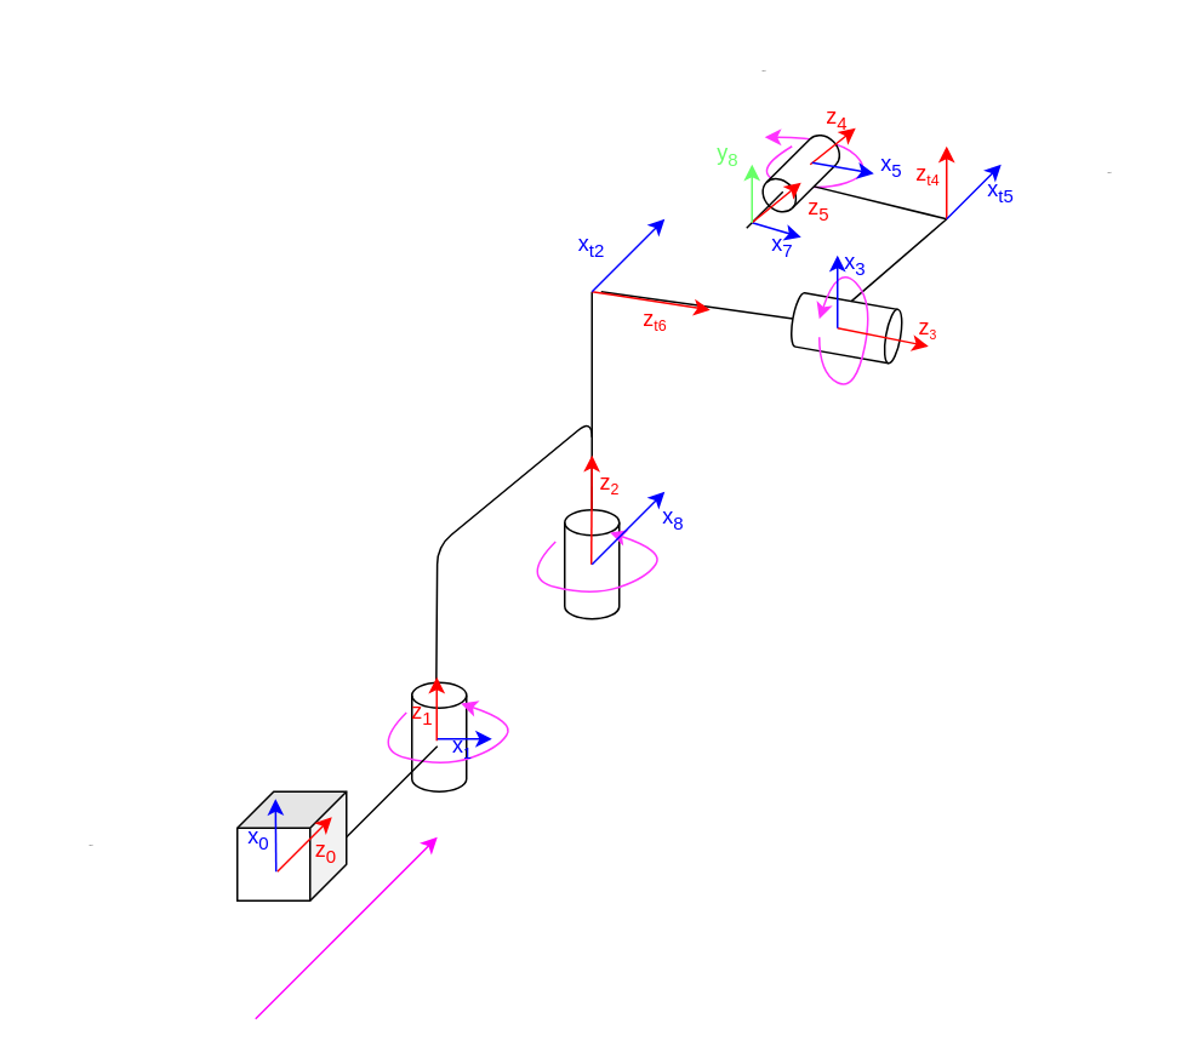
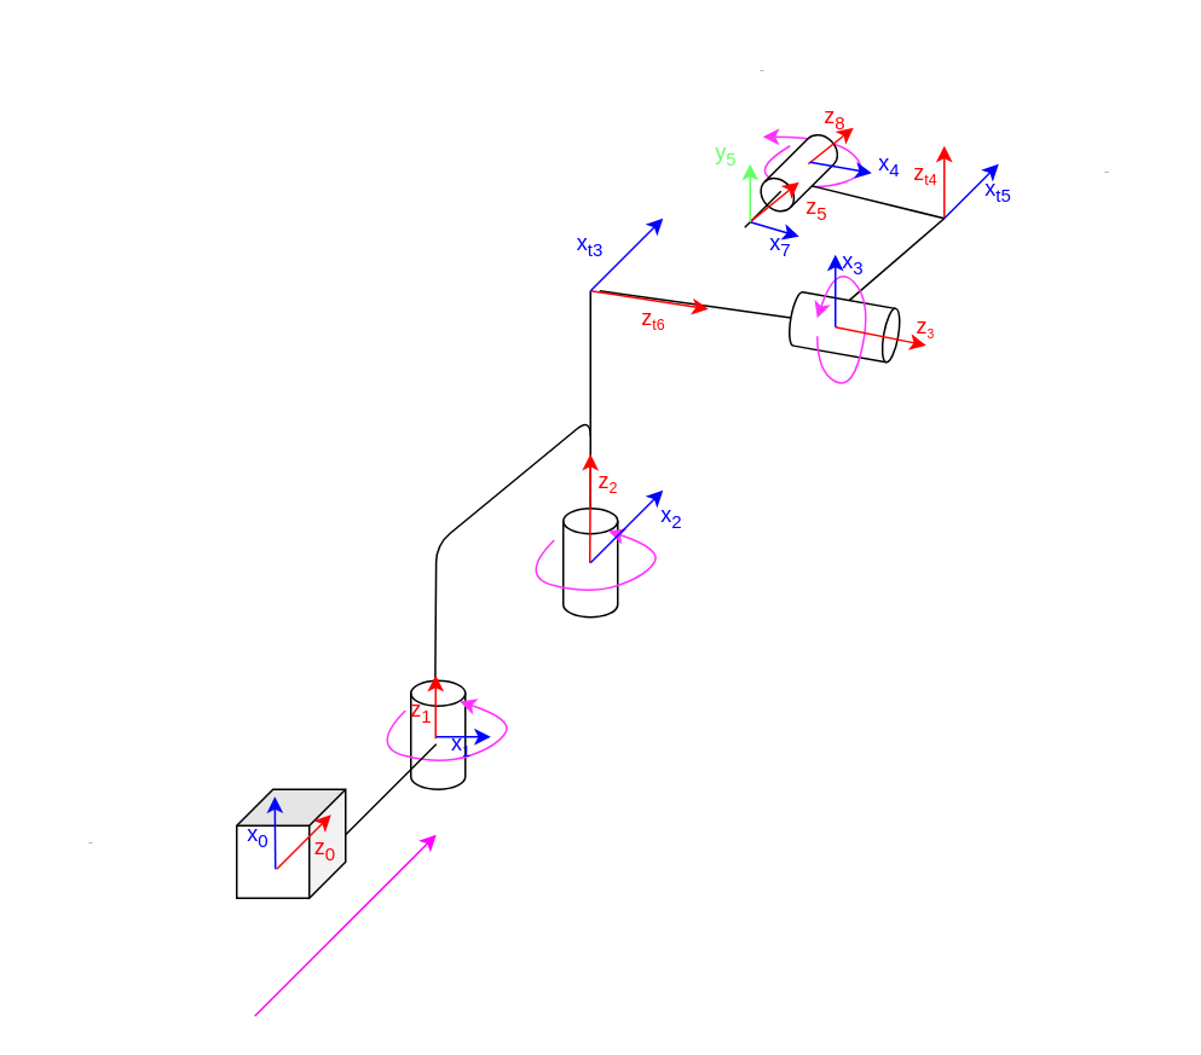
  <mxCell id="0" />
  <mxCell id="1" parent="0" />
  <mxCell id="2" value="" style="shape=cube;whiteSpace=wrap;html=1;boundedLbl=1;backgroundOutline=1;darkOpacity=0.05;darkOpacity2=0.1;rotation=90;" parent="1" vertex="1"><mxGeometry x="130" y="435" width="60" height="60" as="geometry" /></mxCell>
  <mxCell id="3" value="" style="endArrow=classic;html=1;fontColor=#66FF66;fillColor=#d5e8d4;strokeColor=#FF00FF;" parent="1" edge="1"><mxGeometry width="50" height="50" relative="1" as="geometry"><mxPoint x="140" y="560" as="sourcePoint" /><mxPoint x="240" y="460" as="targetPoint" /></mxGeometry></mxCell>
  <mxCell id="4" value="" style="shape=cylinder3;whiteSpace=wrap;html=1;boundedLbl=1;backgroundOutline=1;size=7;" parent="1" vertex="1"><mxGeometry x="226" y="375" width="30" height="60" as="geometry" /></mxCell>
  <mxCell id="5" value="" style="shape=cylinder3;whiteSpace=wrap;html=1;boundedLbl=1;backgroundOutline=1;size=7;fontColor=#66FF66;" parent="1" vertex="1"><mxGeometry x="310" y="280" width="30" height="60" as="geometry" /></mxCell>
  <mxCell id="6" value="" style="endArrow=none;html=1;fontColor=#66FF66;strokeColor=#000000;entryX=0.5;entryY=0;entryDx=0;entryDy=0;entryPerimeter=0;exitX=0.623;exitY=0.02;exitDx=0;exitDy=0;exitPerimeter=0;" parent="1" source="32" target="5" edge="1"><mxGeometry width="50" height="50" relative="1" as="geometry"><mxPoint x="240" y="340" as="sourcePoint" /><mxPoint x="320" y="230" as="targetPoint" /><Array as="points"><mxPoint x="240" y="300" /><mxPoint x="325" y="230" /></Array></mxGeometry></mxCell>
  <mxCell id="7" value="" style="curved=1;endArrow=classic;html=1;fontColor=#66FF66;strokeColor=#FF33FF;" parent="1" edge="1"><mxGeometry width="50" height="50" relative="1" as="geometry"><mxPoint x="305" y="297.5" as="sourcePoint" /><mxPoint x="335" y="292.5" as="targetPoint" /><Array as="points"><mxPoint x="285" y="317.5" /><mxPoint x="325" y="327.5" /><mxPoint x="355" y="317.5" /><mxPoint x="365" y="302.5" /></Array></mxGeometry></mxCell>
  <mxCell id="8" value="" style="curved=1;endArrow=classic;html=1;fontColor=#66FF66;strokeColor=#FF33FF;" parent="1" edge="1"><mxGeometry width="50" height="50" relative="1" as="geometry"><mxPoint x="223" y="391.5" as="sourcePoint" /><mxPoint x="253" y="386.5" as="targetPoint" /><Array as="points"><mxPoint x="203" y="411.5" /><mxPoint x="243" y="421.5" /><mxPoint x="273" y="411.5" /><mxPoint x="283" y="396.5" /></Array></mxGeometry></mxCell>
  <mxCell id="9" value="" style="curved=1;endArrow=classic;html=1;fontColor=#66FF66;strokeColor=#FF33FF;startArrow=none;" parent="1" source="48" edge="1"><mxGeometry width="50" height="50" relative="1" as="geometry"><mxPoint x="420" y="90" as="sourcePoint" /><mxPoint x="420" y="75" as="targetPoint" /><Array as="points"><mxPoint x="410" y="95" /><mxPoint x="450" y="105" /><mxPoint x="480" y="95" /><mxPoint x="460" y="75" /></Array></mxGeometry></mxCell>
  <mxCell id="10" value="" style="shape=cylinder3;whiteSpace=wrap;html=1;boundedLbl=1;backgroundOutline=1;size=4;fontColor=#66FF66;rotation=100;" parent="1" vertex="1"><mxGeometry x="450" y="150" width="30" height="60" as="geometry" /></mxCell>
  <mxCell id="11" value="" style="endArrow=none;html=1;fontColor=#66FF66;strokeColor=#000000;" parent="1" edge="1"><mxGeometry width="50" height="50" relative="1" as="geometry"><mxPoint x="325" y="240" as="sourcePoint" /><mxPoint x="325" y="160" as="targetPoint" /></mxGeometry></mxCell>
  <mxCell id="12" value="" style="endArrow=none;html=1;fontColor=#66FF66;strokeColor=#000000;entryX=0.5;entryY=1;entryDx=0;entryDy=0;entryPerimeter=0;" parent="1" target="10" edge="1"><mxGeometry width="50" height="50" relative="1" as="geometry"><mxPoint x="330" y="160" as="sourcePoint" /><mxPoint x="430" y="170" as="targetPoint" /></mxGeometry></mxCell>
  <mxCell id="13" value="" style="endArrow=none;html=1;fontColor=#66FF66;strokeColor=#000000;exitX=0;exitY=0.5;exitDx=0;exitDy=0;exitPerimeter=0;" parent="1" source="10" edge="1"><mxGeometry width="50" height="50" relative="1" as="geometry"><mxPoint x="470" y="160" as="sourcePoint" /><mxPoint x="520" y="120" as="targetPoint" /></mxGeometry></mxCell>
  <mxCell id="14" value="" style="shape=cylinder3;whiteSpace=wrap;html=1;boundedLbl=1;backgroundOutline=1;size=8.08;fontColor=#66FF66;rotation=-135;" parent="1" vertex="1"><mxGeometry x="430" y="70" width="20" height="50" as="geometry" /></mxCell>
  <mxCell id="15" value="" style="endArrow=none;html=1;fontColor=#66FF66;strokeColor=#000000;exitX=0;exitY=0.5;exitDx=0;exitDy=0;exitPerimeter=0;" parent="1" source="14" edge="1"><mxGeometry width="50" height="50" relative="1" as="geometry"><mxPoint x="477.605" y="175.228" as="sourcePoint" /><mxPoint x="520" y="120" as="targetPoint" /></mxGeometry></mxCell>
  <mxCell id="16" value="" style="curved=1;endArrow=classic;html=1;fontColor=#66FF66;strokeColor=#FF33FF;" parent="1" edge="1"><mxGeometry width="50" height="50" relative="1" as="geometry"><mxPoint x="450" y="185" as="sourcePoint" /><mxPoint x="450" y="175" as="targetPoint" /><Array as="points"><mxPoint x="450" y="205" /><mxPoint x="470" y="215" /><mxPoint x="480" y="165" /><mxPoint x="460" y="145" /></Array></mxGeometry></mxCell>
  <mxCell id="17" value="" style="endArrow=classic;html=1;strokeColor=#FF0000;" parent="1" edge="1"><mxGeometry width="50" height="50" relative="1" as="geometry"><mxPoint x="152" y="479" as="sourcePoint" /><mxPoint x="182" y="449" as="targetPoint" /></mxGeometry></mxCell>
  <mxCell id="18" value="" style="endArrow=classic;html=1;strokeColor=#FF0000;" parent="1" edge="1"><mxGeometry width="50" height="50" relative="1" as="geometry"><mxPoint x="520" y="120" as="sourcePoint" /><mxPoint x="520" y="80" as="targetPoint" /></mxGeometry></mxCell>
  <mxCell id="19" value="" style="endArrow=classic;html=1;strokeColor=#FF0000;" parent="1" edge="1"><mxGeometry width="50" height="50" relative="1" as="geometry"><mxPoint x="460" y="180" as="sourcePoint" /><mxPoint x="510" y="190" as="targetPoint" /></mxGeometry></mxCell>
  <mxCell id="20" value="" style="endArrow=classic;html=1;strokeColor=#FF0000;" parent="1" edge="1"><mxGeometry width="50" height="50" relative="1" as="geometry"><mxPoint x="325" y="160" as="sourcePoint" /><mxPoint x="390" y="170" as="targetPoint" /></mxGeometry></mxCell>
  <mxCell id="21" value="" style="endArrow=classic;html=1;strokeColor=#FF0000;" parent="1" edge="1"><mxGeometry width="50" height="50" relative="1" as="geometry"><mxPoint x="324.66" y="310" as="sourcePoint" /><mxPoint x="325" y="250" as="targetPoint" /></mxGeometry></mxCell>
  <mxCell id="22" value="" style="endArrow=classic;html=1;strokeColor=#FF0000;" parent="1" edge="1"><mxGeometry width="50" height="50" relative="1" as="geometry"><mxPoint x="239.66" y="407" as="sourcePoint" /><mxPoint x="239.66" y="372" as="targetPoint" /></mxGeometry></mxCell>
  <mxCell id="23" value="" style="endArrow=classic;html=1;strokeColor=#FF0000;" parent="1" edge="1"><mxGeometry width="50" height="50" relative="1" as="geometry"><mxPoint x="445" y="90" as="sourcePoint" /><mxPoint x="470" y="70" as="targetPoint" /></mxGeometry></mxCell>
  <mxCell id="24" value="" style="endArrow=classic;html=1;strokeColor=#0000FF;" parent="1" edge="1"><mxGeometry width="50" height="50" relative="1" as="geometry"><mxPoint x="151.31" y="479" as="sourcePoint" /><mxPoint x="151" y="439" as="targetPoint" /></mxGeometry></mxCell>
  <mxCell id="25" value="" style="endArrow=classic;html=1;strokeColor=#0000FF;" parent="1" edge="1"><mxGeometry width="50" height="50" relative="1" as="geometry"><mxPoint x="240" y="406" as="sourcePoint" /><mxPoint x="270" y="406" as="targetPoint" /></mxGeometry></mxCell>
  <mxCell id="26" value="" style="endArrow=classic;html=1;strokeColor=#0000FF;" parent="1" edge="1"><mxGeometry width="50" height="50" relative="1" as="geometry"><mxPoint x="325" y="310" as="sourcePoint" /><mxPoint x="365" y="270" as="targetPoint" /></mxGeometry></mxCell>
  <mxCell id="27" value="" style="endArrow=classic;html=1;strokeColor=#0000FF;" parent="1" edge="1"><mxGeometry width="50" height="50" relative="1" as="geometry"><mxPoint x="325" y="160" as="sourcePoint" /><mxPoint x="365" y="120" as="targetPoint" /></mxGeometry></mxCell>
  <mxCell id="28" value="" style="endArrow=classic;html=1;strokeColor=#0000FF;" parent="1" edge="1"><mxGeometry width="50" height="50" relative="1" as="geometry"><mxPoint x="460" y="180" as="sourcePoint" /><mxPoint x="460" y="140" as="targetPoint" /></mxGeometry></mxCell>
  <mxCell id="29" value="" style="endArrow=classic;html=1;strokeColor=#0000FF;" parent="1" edge="1"><mxGeometry width="50" height="50" relative="1" as="geometry"><mxPoint x="520" y="120" as="sourcePoint" /><mxPoint x="550" y="90" as="targetPoint" /></mxGeometry></mxCell>
  <mxCell id="30" value="" style="endArrow=classic;html=1;strokeColor=#0000FF;entryX=0;entryY=0.5;entryDx=0;entryDy=0;" parent="1" edge="1" target="36"><mxGeometry width="50" height="50" relative="1" as="geometry"><mxPoint x="446" y="89" as="sourcePoint" /><mxPoint x="406" y="79" as="targetPoint" /></mxGeometry></mxCell>
  <mxCell id="31" value="z&lt;sub&gt;0&lt;/sub&gt;" style="text;html=1;strokeColor=none;fillColor=none;align=center;verticalAlign=middle;whiteSpace=wrap;rounded=0;fontColor=#FF0000;" parent="1" vertex="1"><mxGeometry x="149" y="453" width="60" height="30" as="geometry" /></mxCell>
  <mxCell id="32" value="z&lt;sub&gt;1&lt;/sub&gt;" style="text;html=1;strokeColor=none;fillColor=none;align=center;verticalAlign=middle;whiteSpace=wrap;rounded=0;fontColor=#FF0000;" parent="1" vertex="1"><mxGeometry x="202" y="377" width="60" height="30" as="geometry" /></mxCell>
  <mxCell id="33" value="z&lt;span style=&quot;font-size: 10px&quot;&gt;&lt;sub&gt;2&lt;/sub&gt;&lt;/span&gt;" style="text;html=1;strokeColor=none;fillColor=none;align=center;verticalAlign=middle;whiteSpace=wrap;rounded=0;fontColor=#FF0000;" parent="1" vertex="1"><mxGeometry x="305" y="250" width="60" height="30" as="geometry" /></mxCell>
  <mxCell id="34" value="z&lt;span style=&quot;font-size: 8.333px&quot;&gt;&lt;sub&gt;3&lt;/sub&gt;&lt;/span&gt;" style="text;html=1;strokeColor=none;fillColor=none;align=center;verticalAlign=middle;whiteSpace=wrap;rounded=0;fontColor=#FF0000;" parent="1" vertex="1"><mxGeometry x="480" y="165" width="60" height="30" as="geometry" /></mxCell>
  <mxCell id="35" value="z&lt;span style=&quot;font-size: 10px&quot;&gt;&lt;sub&gt;t6&lt;/sub&gt;&lt;/span&gt;" style="text;html=1;strokeColor=none;fillColor=none;align=center;verticalAlign=middle;whiteSpace=wrap;rounded=0;fontColor=#FF0000;" parent="1" vertex="1"><mxGeometry x="330" y="160" width="60" height="30" as="geometry" /></mxCell>
  <mxCell id="36" value="z&lt;span style=&quot;font-size: 10px&quot;&gt;&lt;sub&gt;t4&lt;/sub&gt;&lt;/span&gt;" style="text;html=1;strokeColor=none;fillColor=none;align=center;verticalAlign=middle;whiteSpace=wrap;rounded=0;fontColor=#FF0000;" parent="1" vertex="1"><mxGeometry x="480" y="80" width="60" height="30" as="geometry" /></mxCell>
  <mxCell id="37" value="x&lt;sub&gt;0&lt;/sub&gt;" style="text;html=1;strokeColor=none;fillColor=none;align=center;verticalAlign=middle;whiteSpace=wrap;rounded=0;fontColor=#0000FF;" parent="1" vertex="1"><mxGeometry x="112" y="446" width="60" height="30" as="geometry" /></mxCell>
  <mxCell id="38" value="x&lt;span style=&quot;font-size: 10px&quot;&gt;&lt;sub&gt;1&lt;/sub&gt;&lt;/span&gt;" style="text;html=1;strokeColor=none;fillColor=none;align=center;verticalAlign=middle;whiteSpace=wrap;rounded=0;fontColor=#0000FF;" parent="1" vertex="1"><mxGeometry x="224" y="395" width="60" height="30" as="geometry" /></mxCell>
- <mxCell id="39" value="x&lt;sub&gt;8&lt;/sub&gt;" style="text;html=1;strokeColor=none;fillColor=none;align=center;verticalAlign=middle;whiteSpace=wrap;rounded=0;fontColor=#0000FF;" parent="1" vertex="1"><mxGeometry x="340" y="270" width="60" height="30" as="geometry" /></mxCell>
+ <mxCell id="39" value="x&lt;sub&gt;2&lt;/sub&gt;" style="text;html=1;strokeColor=none;fillColor=none;align=center;verticalAlign=middle;whiteSpace=wrap;rounded=0;fontColor=#0000FF;" parent="1" vertex="1"><mxGeometry x="340" y="270" width="60" height="30" as="geometry" /></mxCell>
  <mxCell id="40" value="x&lt;sub&gt;3&lt;/sub&gt;" style="text;html=1;strokeColor=none;fillColor=none;align=center;verticalAlign=middle;whiteSpace=wrap;rounded=0;fontColor=#0000FF;" parent="1" vertex="1"><mxGeometry x="440" y="130" width="60" height="30" as="geometry" /></mxCell>
- <mxCell id="41" value="x&lt;sub&gt;5&lt;/sub&gt;" style="text;html=1;strokeColor=none;fillColor=none;align=center;verticalAlign=middle;whiteSpace=wrap;rounded=0;fontColor=#0000FF;" parent="1" vertex="1"><mxGeometry x="460" y="76" width="60" height="30" as="geometry" /></mxCell>
- <mxCell id="42" value="x&lt;sub&gt;t2&lt;/sub&gt;" style="text;html=1;strokeColor=none;fillColor=none;align=center;verticalAlign=middle;whiteSpace=wrap;rounded=0;fontColor=#0000FF;" parent="1" vertex="1"><mxGeometry x="295" y="120" width="60" height="30" as="geometry" /></mxCell>
+ <mxCell id="41" value="x&lt;sub&gt;4&lt;/sub&gt;" style="text;html=1;strokeColor=none;fillColor=none;align=center;verticalAlign=middle;whiteSpace=wrap;rounded=0;fontColor=#0000FF;" parent="1" vertex="1"><mxGeometry x="460" y="76" width="60" height="30" as="geometry" /></mxCell>
+ <mxCell id="42" value="x&lt;sub&gt;t3&lt;/sub&gt;" style="text;html=1;strokeColor=none;fillColor=none;align=center;verticalAlign=middle;whiteSpace=wrap;rounded=0;fontColor=#0000FF;" parent="1" vertex="1"><mxGeometry x="295" y="120" width="60" height="30" as="geometry" /></mxCell>
  <mxCell id="43" value="x&lt;sub&gt;t5&lt;/sub&gt;" style="text;html=1;strokeColor=none;fillColor=none;align=center;verticalAlign=middle;whiteSpace=wrap;rounded=0;fontColor=#0000FF;" parent="1" vertex="1"><mxGeometry x="520" y="90" width="60" height="30" as="geometry" /></mxCell>
  <mxCell id="44" value="" style="endArrow=none;html=1;fontColor=#66FF66;strokeColor=#000000;" parent="1" edge="1"><mxGeometry width="50" height="50" relative="1" as="geometry"><mxPoint x="410" y="125" as="sourcePoint" /><mxPoint x="430" y="105" as="targetPoint" /></mxGeometry></mxCell>
  <mxCell id="45" value="" style="endArrow=classic;html=1;strokeColor=#0000FF;entryX=0;entryY=0;entryDx=0;entryDy=0;" parent="1" edge="1" target="40"><mxGeometry width="50" height="50" relative="1" as="geometry"><mxPoint x="413" y="122" as="sourcePoint" /><mxPoint x="373" y="112" as="targetPoint" /></mxGeometry></mxCell>
  <mxCell id="46" value="" style="endArrow=classic;html=1;strokeColor=#FF0000;" parent="1" edge="1"><mxGeometry width="50" height="50" relative="1" as="geometry"><mxPoint x="413" y="122" as="sourcePoint" /><mxPoint x="440" y="100" as="targetPoint" /></mxGeometry></mxCell>
  <mxCell id="47" value="" style="endArrow=classic;html=1;strokeColor=#66FF66;" parent="1" edge="1"><mxGeometry width="50" height="50" relative="1" as="geometry"><mxPoint x="413" y="122" as="sourcePoint" /><mxPoint x="413" y="90" as="targetPoint" /></mxGeometry></mxCell>
- <mxCell id="48" value="z&lt;sub&gt;4&lt;/sub&gt;" style="text;html=1;strokeColor=none;fillColor=none;align=center;verticalAlign=middle;whiteSpace=wrap;rounded=0;fontColor=#FF0000;" parent="1" vertex="1"><mxGeometry x="430" y="50" width="60" height="30" as="geometry" /></mxCell>
+ <mxCell id="48" value="z&lt;sub&gt;8&lt;/sub&gt;" style="text;html=1;strokeColor=none;fillColor=none;align=center;verticalAlign=middle;whiteSpace=wrap;rounded=0;fontColor=#FF0000;" parent="1" vertex="1"><mxGeometry x="430" y="50" width="60" height="30" as="geometry" /></mxCell>
  <mxCell id="49" value="z&lt;sub&gt;5&lt;/sub&gt;" style="text;html=1;strokeColor=none;fillColor=none;align=center;verticalAlign=middle;whiteSpace=wrap;rounded=0;fontColor=#FF0000;" parent="1" vertex="1"><mxGeometry x="420" y="100" width="60" height="30" as="geometry" /></mxCell>
  <mxCell id="50" value="x&lt;sub&gt;7&lt;/sub&gt;" style="text;html=1;strokeColor=none;fillColor=none;align=center;verticalAlign=middle;whiteSpace=wrap;rounded=0;fontColor=#0000FF;" parent="1" vertex="1"><mxGeometry x="400" y="120" width="60" height="30" as="geometry" /></mxCell>
- <mxCell id="51" value="&lt;font color=&quot;#66ff66&quot;&gt;y&lt;sub&gt;8&lt;/sub&gt;&lt;/font&gt;" style="text;html=1;strokeColor=none;fillColor=none;align=center;verticalAlign=middle;whiteSpace=wrap;rounded=0;" parent="1" vertex="1"><mxGeometry x="370" y="70" width="60" height="30" as="geometry" /></mxCell>
+ <mxCell id="51" value="&lt;font color=&quot;#66ff66&quot;&gt;y&lt;sub&gt;5&lt;/sub&gt;&lt;/font&gt;" style="text;html=1;strokeColor=none;fillColor=none;align=center;verticalAlign=middle;whiteSpace=wrap;rounded=0;" parent="1" vertex="1"><mxGeometry x="370" y="70" width="60" height="30" as="geometry" /></mxCell>
  <mxCell id="52" value="" style="endArrow=none;html=1;" parent="1" edge="1"><mxGeometry width="50" height="50" relative="1" as="geometry"><mxPoint x="190" y="460" as="sourcePoint" /><mxPoint x="240" y="410" as="targetPoint" /></mxGeometry></mxCell>
  <mxCell id="53" value="&lt;font style=&quot;font-size: 1px&quot;&gt;Text&lt;/font&gt;" style="text;html=1;strokeColor=none;fillColor=none;align=center;verticalAlign=middle;whiteSpace=wrap;rounded=0;" parent="1" vertex="1"><mxGeometry x="20" y="446" width="60" height="30" as="geometry" /></mxCell>
  <mxCell id="54" value="&lt;font style=&quot;font-size: 1px&quot;&gt;Text&lt;/font&gt;" style="text;html=1;strokeColor=none;fillColor=none;align=center;verticalAlign=middle;whiteSpace=wrap;rounded=0;" parent="1" vertex="1"><mxGeometry x="580" y="76" width="60" height="30" as="geometry" /></mxCell>
  <mxCell id="55" value="&lt;font style=&quot;font-size: 1px&quot;&gt;Text&lt;/font&gt;" style="text;html=1;strokeColor=none;fillColor=none;align=center;verticalAlign=middle;whiteSpace=wrap;rounded=0;" parent="1" vertex="1"><mxGeometry x="390" y="20" width="60" height="30" as="geometry" /></mxCell>
